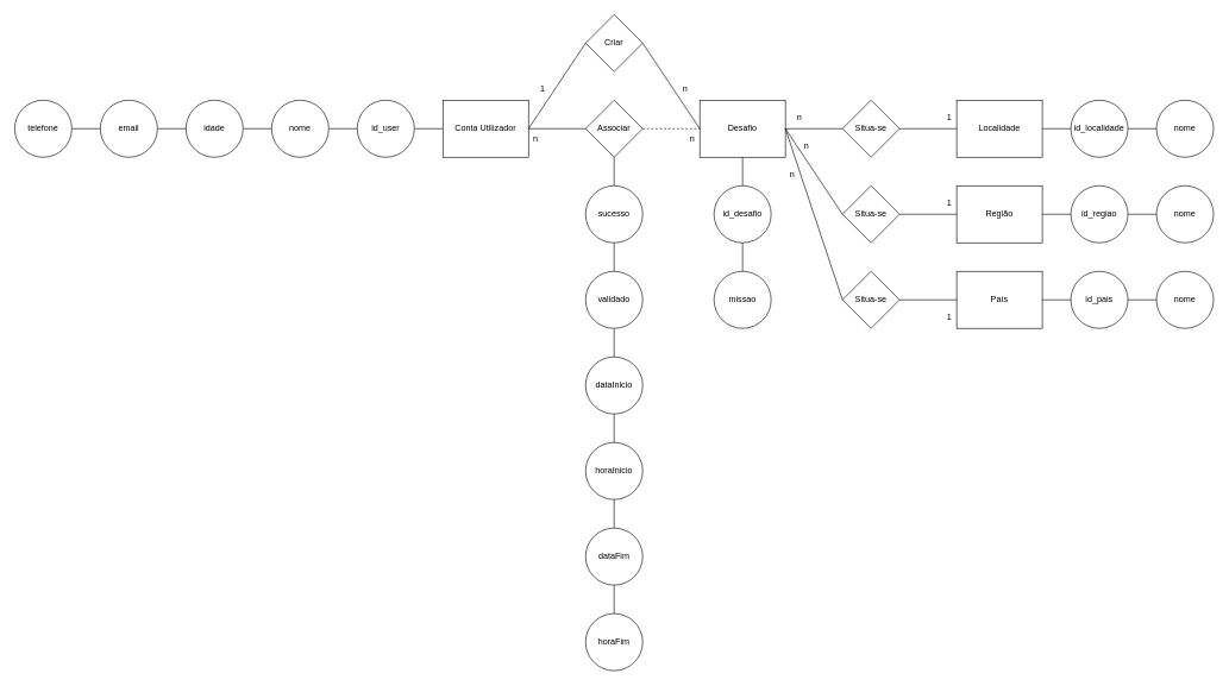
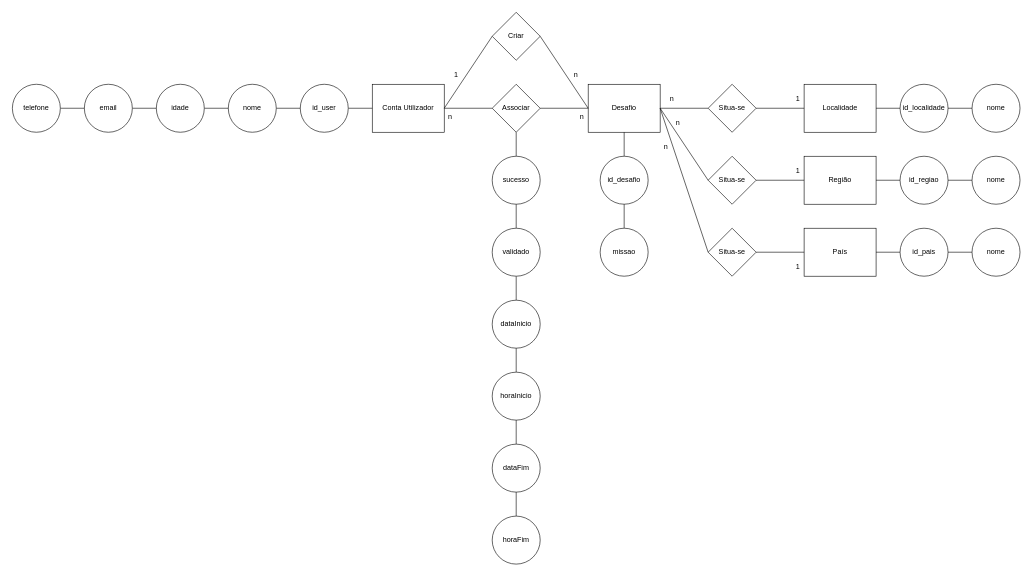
  <mxCell id="0" />
  <mxCell id="1" parent="0" />
  <mxCell id="2" value="Conta Utilizador" style="rounded=0;whiteSpace=wrap;html=1;" vertex="1" parent="1"><mxGeometry x="620" y="140" width="120" height="80" as="geometry" /></mxCell>
  <mxCell id="3" value="" style="endArrow=none;html=1;rounded=0;entryX=0;entryY=0.5;entryDx=0;entryDy=0;exitX=1;exitY=0.5;exitDx=0;exitDy=0;" edge="1" parent="1" source="10" target="2"><mxGeometry width="50" height="50" relative="1" as="geometry"><mxPoint x="540" y="220" as="sourcePoint" /><mxPoint x="600" y="200" as="targetPoint" /></mxGeometry></mxCell>
  <mxCell id="4" value="Associar" style="rhombus;whiteSpace=wrap;html=1;" vertex="1" parent="1"><mxGeometry x="820" y="140" width="80" height="80" as="geometry" /></mxCell>
  <mxCell id="5" value="n" style="text;html=1;strokeColor=none;fillColor=none;align=center;verticalAlign=middle;whiteSpace=wrap;rounded=0;" vertex="1" parent="1"><mxGeometry x="1090" y="150" width="60" height="30" as="geometry" /></mxCell>
  <mxCell id="6" value="Desafio" style="rounded=0;whiteSpace=wrap;html=1;" vertex="1" parent="1"><mxGeometry x="980" y="140" width="120" height="80" as="geometry" /></mxCell>
  <mxCell id="7" value="Região" style="rounded=0;whiteSpace=wrap;html=1;" vertex="1" parent="1"><mxGeometry x="1340" y="260" width="120" height="80" as="geometry" /></mxCell>
  <mxCell id="8" value="País" style="rounded=0;whiteSpace=wrap;html=1;" vertex="1" parent="1"><mxGeometry x="1340" y="380" width="120" height="80" as="geometry" /></mxCell>
  <mxCell id="9" value="Localidade" style="rounded=0;whiteSpace=wrap;html=1;" vertex="1" parent="1"><mxGeometry x="1340" y="140" width="120" height="80" as="geometry" /></mxCell>
  <mxCell id="10" value="id_user" style="ellipse;whiteSpace=wrap;html=1;" vertex="1" parent="1"><mxGeometry x="500" y="140" width="80" height="80" as="geometry" /></mxCell>
  <mxCell id="11" value="" style="endArrow=none;html=1;rounded=0;entryX=0;entryY=0.5;entryDx=0;entryDy=0;exitX=1;exitY=0.5;exitDx=0;exitDy=0;" edge="1" parent="1" source="12" target="10"><mxGeometry width="50" height="50" relative="1" as="geometry"><mxPoint x="420" y="220" as="sourcePoint" /><mxPoint x="500" y="180" as="targetPoint" /></mxGeometry></mxCell>
  <mxCell id="12" value="nome" style="ellipse;whiteSpace=wrap;html=1;" vertex="1" parent="1"><mxGeometry x="380" y="140" width="80" height="80" as="geometry" /></mxCell>
  <mxCell id="13" value="" style="endArrow=none;html=1;rounded=0;entryX=0;entryY=0.5;entryDx=0;entryDy=0;exitX=1;exitY=0.5;exitDx=0;exitDy=0;" edge="1" parent="1" source="14" target="12"><mxGeometry width="50" height="50" relative="1" as="geometry"><mxPoint x="300" y="220" as="sourcePoint" /><mxPoint x="380" y="180" as="targetPoint" /></mxGeometry></mxCell>
  <mxCell id="14" value="idade" style="ellipse;whiteSpace=wrap;html=1;" vertex="1" parent="1"><mxGeometry x="260" y="140" width="80" height="80" as="geometry" /></mxCell>
  <mxCell id="15" value="" style="endArrow=none;html=1;rounded=0;exitX=1;exitY=0.5;exitDx=0;exitDy=0;entryX=0;entryY=0.5;entryDx=0;entryDy=0;" edge="1" parent="1" source="16" target="14"><mxGeometry width="50" height="50" relative="1" as="geometry"><mxPoint x="180" y="220" as="sourcePoint" /><mxPoint x="250" y="210" as="targetPoint" /></mxGeometry></mxCell>
  <mxCell id="16" value="email" style="ellipse;whiteSpace=wrap;html=1;" vertex="1" parent="1"><mxGeometry x="140" y="140" width="80" height="80" as="geometry" /></mxCell>
  <mxCell id="17" value="" style="endArrow=none;html=1;rounded=0;exitX=1;exitY=0.5;exitDx=0;exitDy=0;entryX=0;entryY=0.5;entryDx=0;entryDy=0;" edge="1" parent="1" source="18" target="16"><mxGeometry width="50" height="50" relative="1" as="geometry"><mxPoint x="60" y="220" as="sourcePoint" /><mxPoint x="130" y="200" as="targetPoint" /></mxGeometry></mxCell>
  <mxCell id="18" value="telefone" style="ellipse;whiteSpace=wrap;html=1;" vertex="1" parent="1"><mxGeometry x="20" y="140" width="80" height="80" as="geometry" /></mxCell>
  <mxCell id="19" value="" style="endArrow=none;html=1;rounded=0;entryX=0;entryY=0.5;entryDx=0;entryDy=0;exitX=1;exitY=0.5;exitDx=0;exitDy=0;" edge="1" parent="1" source="6" target="20"><mxGeometry width="50" height="50" relative="1" as="geometry"><mxPoint x="960" y="280" as="sourcePoint" /><mxPoint x="1000" y="280" as="targetPoint" /></mxGeometry></mxCell>
  <mxCell id="20" value="Situa-se" style="rhombus;whiteSpace=wrap;html=1;" vertex="1" parent="1"><mxGeometry x="1180" y="140" width="80" height="80" as="geometry" /></mxCell>
  <mxCell id="21" value="" style="endArrow=none;html=1;rounded=0;entryX=0;entryY=0.5;entryDx=0;entryDy=0;exitX=1;exitY=0.5;exitDx=0;exitDy=0;" edge="1" parent="1" source="20" target="9"><mxGeometry width="50" height="50" relative="1" as="geometry"><mxPoint x="1110" y="190" as="sourcePoint" /><mxPoint x="1190" y="190" as="targetPoint" /></mxGeometry></mxCell>
  <mxCell id="22" value="Situa-se" style="rhombus;whiteSpace=wrap;html=1;" vertex="1" parent="1"><mxGeometry x="1180" y="260" width="80" height="80" as="geometry" /></mxCell>
  <mxCell id="23" value="Situa-se" style="rhombus;whiteSpace=wrap;html=1;" vertex="1" parent="1"><mxGeometry x="1180" y="380" width="80" height="80" as="geometry" /></mxCell>
  <mxCell id="24" value="" style="endArrow=none;html=1;rounded=0;entryX=0;entryY=0.5;entryDx=0;entryDy=0;exitX=1;exitY=0.5;exitDx=0;exitDy=0;" edge="1" parent="1" source="22" target="7"><mxGeometry width="50" height="50" relative="1" as="geometry"><mxPoint x="1260" y="260" as="sourcePoint" /><mxPoint x="1340" y="260" as="targetPoint" /></mxGeometry></mxCell>
  <mxCell id="25" value="" style="endArrow=none;html=1;rounded=0;entryX=0;entryY=0.5;entryDx=0;entryDy=0;exitX=1;exitY=0.5;exitDx=0;exitDy=0;" edge="1" parent="1" source="23" target="8"><mxGeometry width="50" height="50" relative="1" as="geometry"><mxPoint x="1280" y="200" as="sourcePoint" /><mxPoint x="1360" y="200" as="targetPoint" /></mxGeometry></mxCell>
  <mxCell id="26" value="" style="endArrow=none;html=1;rounded=0;entryX=0;entryY=0.5;entryDx=0;entryDy=0;exitX=1;exitY=0.5;exitDx=0;exitDy=0;" edge="1" parent="1" source="6" target="22"><mxGeometry width="50" height="50" relative="1" as="geometry"><mxPoint x="1110" y="190" as="sourcePoint" /><mxPoint x="1190" y="190" as="targetPoint" /></mxGeometry></mxCell>
  <mxCell id="27" value="" style="endArrow=none;html=1;rounded=0;entryX=0;entryY=0.5;entryDx=0;entryDy=0;exitX=1;exitY=0.5;exitDx=0;exitDy=0;" edge="1" parent="1" source="6" target="23"><mxGeometry width="50" height="50" relative="1" as="geometry"><mxPoint x="1120" y="200" as="sourcePoint" /><mxPoint x="1200" y="200" as="targetPoint" /></mxGeometry></mxCell>
  <mxCell id="28" value="1" style="text;html=1;strokeColor=none;fillColor=none;align=center;verticalAlign=middle;whiteSpace=wrap;rounded=0;" vertex="1" parent="1"><mxGeometry x="1300" y="150" width="60" height="30" as="geometry" /></mxCell>
  <mxCell id="29" value="n" style="text;html=1;strokeColor=none;fillColor=none;align=center;verticalAlign=middle;whiteSpace=wrap;rounded=0;" vertex="1" parent="1"><mxGeometry x="1100" y="190" width="60" height="30" as="geometry" /></mxCell>
  <mxCell id="30" value="n" style="text;html=1;strokeColor=none;fillColor=none;align=center;verticalAlign=middle;whiteSpace=wrap;rounded=0;" vertex="1" parent="1"><mxGeometry x="1080" y="230" width="60" height="30" as="geometry" /></mxCell>
  <mxCell id="31" value="1" style="text;html=1;strokeColor=none;fillColor=none;align=center;verticalAlign=middle;whiteSpace=wrap;rounded=0;" vertex="1" parent="1"><mxGeometry x="1300" y="270" width="60" height="30" as="geometry" /></mxCell>
  <mxCell id="32" value="1" style="text;html=1;strokeColor=none;fillColor=none;align=center;verticalAlign=middle;whiteSpace=wrap;rounded=0;" vertex="1" parent="1"><mxGeometry x="1300" y="430" width="60" height="30" as="geometry" /></mxCell>
  <mxCell id="33" value="" style="endArrow=none;html=1;rounded=0;entryX=0;entryY=0.5;entryDx=0;entryDy=0;exitX=1;exitY=0.5;exitDx=0;exitDy=0;" edge="1" parent="1" source="2" target="4"><mxGeometry width="50" height="50" relative="1" as="geometry"><mxPoint x="590" y="190" as="sourcePoint" /><mxPoint x="630" y="190" as="targetPoint" /></mxGeometry></mxCell>
- <mxCell id="34" value="" style="endArrow=none;html=1;rounded=0;entryX=0;entryY=0.5;entryDx=0;entryDy=0;exitX=1;exitY=0.5;exitDx=0;exitDy=0;dashed=1;" edge="1" parent="1" source="4" target="6"><mxGeometry width="50" height="50" relative="1" as="geometry"><mxPoint x="750" y="190" as="sourcePoint" /><mxPoint x="830" y="190" as="targetPoint" /></mxGeometry></mxCell>
+ <mxCell id="34" value="" style="endArrow=none;html=1;rounded=0;entryX=0;entryY=0.5;entryDx=0;entryDy=0;exitX=1;exitY=0.5;exitDx=0;exitDy=0;" edge="1" parent="1" source="4" target="6"><mxGeometry width="50" height="50" relative="1" as="geometry"><mxPoint x="750" y="190" as="sourcePoint" /><mxPoint x="830" y="190" as="targetPoint" /></mxGeometry></mxCell>
  <mxCell id="35" value="n" style="text;html=1;strokeColor=none;fillColor=none;align=center;verticalAlign=middle;whiteSpace=wrap;rounded=0;" vertex="1" parent="1"><mxGeometry x="720" y="180" width="60" height="30" as="geometry" /></mxCell>
  <mxCell id="36" value="n" style="text;html=1;strokeColor=none;fillColor=none;align=center;verticalAlign=middle;whiteSpace=wrap;rounded=0;" vertex="1" parent="1"><mxGeometry x="940" y="180" width="60" height="30" as="geometry" /></mxCell>
  <mxCell id="37" value="Criar" style="rhombus;whiteSpace=wrap;html=1;" vertex="1" parent="1"><mxGeometry x="820" y="20" width="80" height="80" as="geometry" /></mxCell>
  <mxCell id="38" value="" style="endArrow=none;html=1;rounded=0;entryX=0;entryY=0.5;entryDx=0;entryDy=0;exitX=1;exitY=0.5;exitDx=0;exitDy=0;" edge="1" parent="1" source="2" target="37"><mxGeometry width="50" height="50" relative="1" as="geometry"><mxPoint x="750" y="190" as="sourcePoint" /><mxPoint x="830" y="190" as="targetPoint" /></mxGeometry></mxCell>
  <mxCell id="39" value="" style="endArrow=none;html=1;rounded=0;entryX=1;entryY=0.5;entryDx=0;entryDy=0;exitX=0;exitY=0.5;exitDx=0;exitDy=0;" edge="1" parent="1" source="6" target="37"><mxGeometry width="50" height="50" relative="1" as="geometry"><mxPoint x="750" y="190" as="sourcePoint" /><mxPoint x="830" y="70" as="targetPoint" /></mxGeometry></mxCell>
  <mxCell id="40" value="1" style="text;html=1;strokeColor=none;fillColor=none;align=center;verticalAlign=middle;whiteSpace=wrap;rounded=0;" vertex="1" parent="1"><mxGeometry x="730" y="110" width="60" height="30" as="geometry" /></mxCell>
  <mxCell id="41" value="n" style="text;html=1;strokeColor=none;fillColor=none;align=center;verticalAlign=middle;whiteSpace=wrap;rounded=0;" vertex="1" parent="1"><mxGeometry x="930" y="110" width="60" height="30" as="geometry" /></mxCell>
  <mxCell id="42" value="" style="endArrow=none;html=1;rounded=0;exitX=0.5;exitY=1;exitDx=0;exitDy=0;entryX=0.5;entryY=0;entryDx=0;entryDy=0;" edge="1" parent="1" source="6" target="55"><mxGeometry width="50" height="50" relative="1" as="geometry"><mxPoint x="1000" y="284.5" as="sourcePoint" /><mxPoint x="1040" y="290" as="targetPoint" /></mxGeometry></mxCell>
  <mxCell id="43" value="" style="endArrow=none;html=1;rounded=0;exitX=1;exitY=0.5;exitDx=0;exitDy=0;entryX=0;entryY=0.5;entryDx=0;entryDy=0;" edge="1" parent="1" source="9" target="44"><mxGeometry width="50" height="50" relative="1" as="geometry"><mxPoint x="1510" y="200" as="sourcePoint" /><mxPoint x="1510" y="180" as="targetPoint" /></mxGeometry></mxCell>
  <mxCell id="44" value="id_localidade" style="ellipse;whiteSpace=wrap;html=1;" vertex="1" parent="1"><mxGeometry x="1500" y="140" width="80" height="80" as="geometry" /></mxCell>
  <mxCell id="45" value="" style="endArrow=none;html=1;rounded=0;exitX=1;exitY=0.5;exitDx=0;exitDy=0;entryX=0;entryY=0.5;entryDx=0;entryDy=0;" edge="1" parent="1" target="46" source="44"><mxGeometry width="50" height="50" relative="1" as="geometry"><mxPoint x="1580" y="180" as="sourcePoint" /><mxPoint x="1630" y="180" as="targetPoint" /></mxGeometry></mxCell>
  <mxCell id="46" value="nome" style="ellipse;whiteSpace=wrap;html=1;" vertex="1" parent="1"><mxGeometry x="1620" y="140" width="80" height="80" as="geometry" /></mxCell>
  <mxCell id="47" value="" style="endArrow=none;html=1;rounded=0;exitX=1;exitY=0.5;exitDx=0;exitDy=0;entryX=0;entryY=0.5;entryDx=0;entryDy=0;" edge="1" parent="1" target="48" source="7"><mxGeometry width="50" height="50" relative="1" as="geometry"><mxPoint x="1460" y="300" as="sourcePoint" /><mxPoint x="1510" y="300" as="targetPoint" /></mxGeometry></mxCell>
  <mxCell id="48" value="id_regiao" style="ellipse;whiteSpace=wrap;html=1;" vertex="1" parent="1"><mxGeometry x="1500" y="260" width="80" height="80" as="geometry" /></mxCell>
  <mxCell id="49" value="" style="endArrow=none;html=1;rounded=0;exitX=1;exitY=0.5;exitDx=0;exitDy=0;entryX=0;entryY=0.5;entryDx=0;entryDy=0;" edge="1" parent="1" source="48" target="50"><mxGeometry width="50" height="50" relative="1" as="geometry"><mxPoint x="1580" y="300" as="sourcePoint" /><mxPoint x="1630" y="300" as="targetPoint" /></mxGeometry></mxCell>
  <mxCell id="50" value="nome" style="ellipse;whiteSpace=wrap;html=1;" vertex="1" parent="1"><mxGeometry x="1620" y="260" width="80" height="80" as="geometry" /></mxCell>
  <mxCell id="51" value="" style="endArrow=none;html=1;rounded=0;exitX=1;exitY=0.5;exitDx=0;exitDy=0;entryX=0;entryY=0.5;entryDx=0;entryDy=0;" edge="1" parent="1" target="52"><mxGeometry width="50" height="50" relative="1" as="geometry"><mxPoint x="1460" y="420" as="sourcePoint" /><mxPoint x="1510" y="420" as="targetPoint" /></mxGeometry></mxCell>
  <mxCell id="52" value="id_pais" style="ellipse;whiteSpace=wrap;html=1;" vertex="1" parent="1"><mxGeometry x="1500" y="380" width="80" height="80" as="geometry" /></mxCell>
  <mxCell id="53" value="" style="endArrow=none;html=1;rounded=0;exitX=1;exitY=0.5;exitDx=0;exitDy=0;entryX=0;entryY=0.5;entryDx=0;entryDy=0;" edge="1" parent="1" source="52" target="54"><mxGeometry width="50" height="50" relative="1" as="geometry"><mxPoint x="1580" y="420" as="sourcePoint" /><mxPoint x="1630" y="420" as="targetPoint" /></mxGeometry></mxCell>
  <mxCell id="54" value="nome" style="ellipse;whiteSpace=wrap;html=1;" vertex="1" parent="1"><mxGeometry x="1620" y="380" width="80" height="80" as="geometry" /></mxCell>
  <mxCell id="55" value="id_desafio" style="ellipse;whiteSpace=wrap;html=1;" vertex="1" parent="1"><mxGeometry x="1000" y="260" width="80" height="80" as="geometry" /></mxCell>
  <mxCell id="56" value="" style="endArrow=none;html=1;rounded=0;exitX=0.5;exitY=1;exitDx=0;exitDy=0;entryX=0.5;entryY=0;entryDx=0;entryDy=0;" edge="1" parent="1" target="57" source="55"><mxGeometry width="50" height="50" relative="1" as="geometry"><mxPoint x="1040" y="340" as="sourcePoint" /><mxPoint x="1040" y="410" as="targetPoint" /></mxGeometry></mxCell>
  <mxCell id="57" value="missao" style="ellipse;whiteSpace=wrap;html=1;" vertex="1" parent="1"><mxGeometry x="1000" y="380" width="80" height="80" as="geometry" /></mxCell>
  <mxCell id="58" value="" style="endArrow=none;html=1;rounded=0;exitX=0.5;exitY=1;exitDx=0;exitDy=0;entryX=0.5;entryY=0;entryDx=0;entryDy=0;" edge="1" parent="1" target="59" source="4"><mxGeometry width="50" height="50" relative="1" as="geometry"><mxPoint x="860" y="220" as="sourcePoint" /><mxPoint x="860" y="290" as="targetPoint" /></mxGeometry></mxCell>
  <mxCell id="59" value="sucesso" style="ellipse;whiteSpace=wrap;html=1;" vertex="1" parent="1"><mxGeometry x="820" y="260" width="80" height="80" as="geometry" /></mxCell>
  <mxCell id="60" value="" style="endArrow=none;html=1;rounded=0;entryX=0.5;entryY=0;entryDx=0;entryDy=0;exitX=0.5;exitY=1;exitDx=0;exitDy=0;" edge="1" parent="1" target="61" source="69"><mxGeometry width="50" height="50" relative="1" as="geometry"><mxPoint x="810" y="640" as="sourcePoint" /><mxPoint x="860" y="690" as="targetPoint" /></mxGeometry></mxCell>
  <mxCell id="61" value="dataInicio" style="ellipse;whiteSpace=wrap;html=1;" vertex="1" parent="1"><mxGeometry x="820" y="500" width="80" height="80" as="geometry" /></mxCell>
  <mxCell id="62" value="" style="endArrow=none;html=1;rounded=0;exitX=0.5;exitY=1;exitDx=0;exitDy=0;entryX=0.5;entryY=0;entryDx=0;entryDy=0;" edge="1" parent="1" target="63" source="61"><mxGeometry width="50" height="50" relative="1" as="geometry"><mxPoint x="860" y="580" as="sourcePoint" /><mxPoint x="860" y="650" as="targetPoint" /></mxGeometry></mxCell>
  <mxCell id="63" value="horaInicio" style="ellipse;whiteSpace=wrap;html=1;" vertex="1" parent="1"><mxGeometry x="820" y="620" width="80" height="80" as="geometry" /></mxCell>
  <mxCell id="64" value="" style="endArrow=none;html=1;rounded=0;exitX=0.5;exitY=1;exitDx=0;exitDy=0;entryX=0.5;entryY=0;entryDx=0;entryDy=0;" edge="1" parent="1" target="65"><mxGeometry width="50" height="50" relative="1" as="geometry"><mxPoint x="860" y="700" as="sourcePoint" /><mxPoint x="860" y="770" as="targetPoint" /></mxGeometry></mxCell>
  <mxCell id="65" value="dataFim" style="ellipse;whiteSpace=wrap;html=1;" vertex="1" parent="1"><mxGeometry x="820" y="740" width="80" height="80" as="geometry" /></mxCell>
  <mxCell id="66" value="" style="endArrow=none;html=1;rounded=0;exitX=0.5;exitY=1;exitDx=0;exitDy=0;entryX=0.5;entryY=0;entryDx=0;entryDy=0;" edge="1" parent="1" source="65" target="67"><mxGeometry width="50" height="50" relative="1" as="geometry"><mxPoint x="860" y="820" as="sourcePoint" /><mxPoint x="860" y="890" as="targetPoint" /></mxGeometry></mxCell>
  <mxCell id="67" value="horaFim" style="ellipse;whiteSpace=wrap;html=1;" vertex="1" parent="1"><mxGeometry x="820" y="860" width="80" height="80" as="geometry" /></mxCell>
  <mxCell id="68" value="" style="endArrow=none;html=1;rounded=0;exitX=0.5;exitY=1;exitDx=0;exitDy=0;entryX=0.5;entryY=0;entryDx=0;entryDy=0;" edge="1" parent="1" target="69" source="59"><mxGeometry width="50" height="50" relative="1" as="geometry"><mxPoint x="860" y="340" as="sourcePoint" /><mxPoint x="860" y="410" as="targetPoint" /></mxGeometry></mxCell>
  <mxCell id="69" value="validado" style="ellipse;whiteSpace=wrap;html=1;" vertex="1" parent="1"><mxGeometry x="820" y="380" width="80" height="80" as="geometry" /></mxCell>
